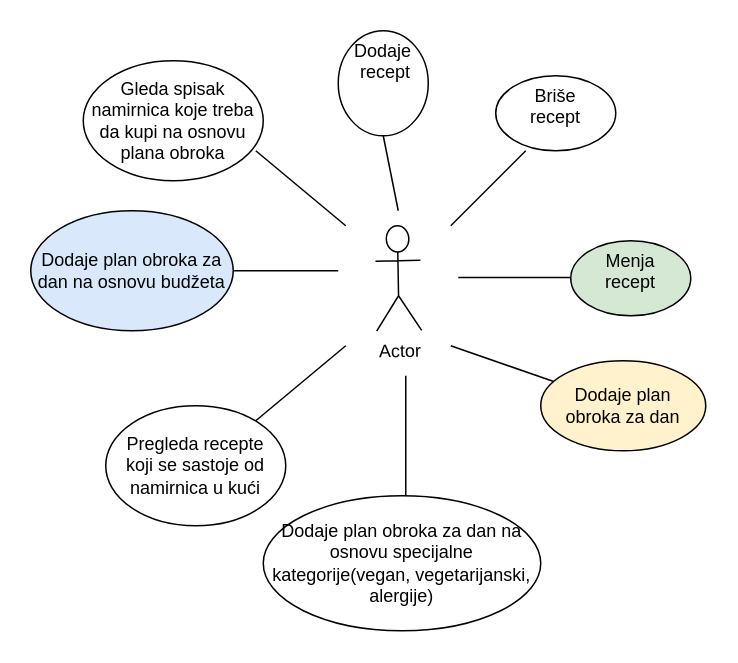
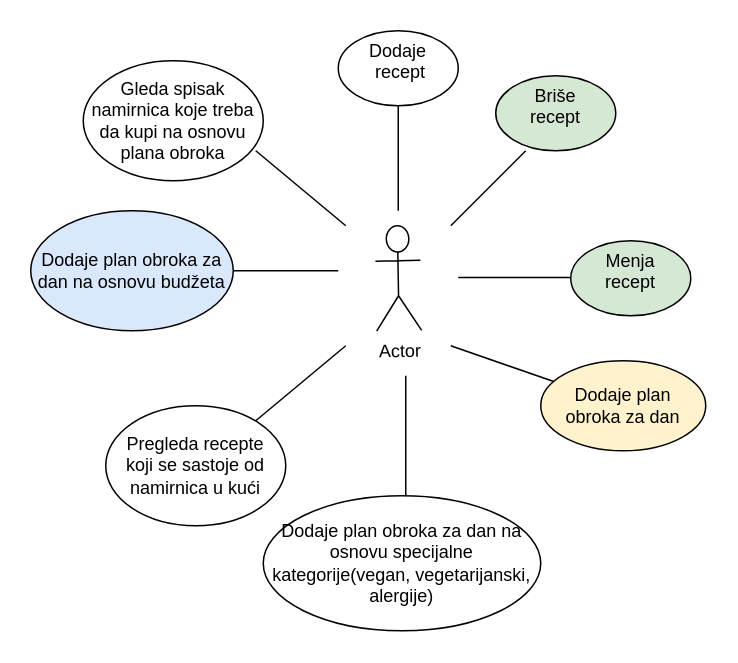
  <mxCell id="0" />
  <mxCell id="1" parent="0" />
  <mxCell id="2" value="Actor" style="shape=umlActor;verticalLabelPosition=bottom;verticalAlign=top;html=1;outlineConnect=0;rotation=-1;" vertex="1" parent="1"><mxGeometry x="250" y="150" width="30" height="70" as="geometry" /></mxCell>
- <mxCell id="3" value="Dodaje&lt;div&gt;&amp;nbsp;recept&lt;/div&gt;" style="ellipse;whiteSpace=wrap;html=1;verticalAlign=top;" vertex="1" parent="1"><mxGeometry x="225" y="20" width="60" height="70" as="geometry" /></mxCell>
+ <mxCell id="3" value="Dodaje&lt;div&gt;&amp;nbsp;recept&lt;/div&gt;" style="ellipse;whiteSpace=wrap;html=1;verticalAlign=top;" vertex="1" parent="1"><mxGeometry x="225" y="20" width="80" height="50" as="geometry" /></mxCell>
  <mxCell id="4" value="" style="endArrow=none;html=1;rounded=0;entryX=0.5;entryY=1;entryDx=0;entryDy=0;" edge="1" parent="1" target="3"><mxGeometry width="50" height="50" relative="1" as="geometry"><mxPoint x="265" y="140" as="sourcePoint" /><mxPoint x="260" y="80" as="targetPoint" /></mxGeometry></mxCell>
  <mxCell id="5" value="" style="endArrow=none;html=1;rounded=0;" edge="1" parent="1"><mxGeometry width="50" height="50" relative="1" as="geometry"><mxPoint x="300" y="150" as="sourcePoint" /><mxPoint x="350" y="100" as="targetPoint" /></mxGeometry></mxCell>
- <mxCell id="6" value="Briše&lt;div&gt;recept&lt;/div&gt;&lt;div&gt;&lt;br&gt;&lt;/div&gt;" style="ellipse;whiteSpace=wrap;html=1;verticalAlign=top;" vertex="1" parent="1"><mxGeometry x="330" y="50" width="80" height="50" as="geometry" /></mxCell>
+ <mxCell id="6" value="Briše&lt;div&gt;recept&lt;/div&gt;&lt;div&gt;&lt;br&gt;&lt;/div&gt;" style="ellipse;whiteSpace=wrap;html=1;verticalAlign=top;fillColor=#d5e8d4;" vertex="1" parent="1"><mxGeometry x="330" y="50" width="80" height="50" as="geometry" /></mxCell>
  <mxCell id="7" value="" style="endArrow=none;html=1;rounded=0;" edge="1" parent="1"><mxGeometry width="50" height="50" relative="1" as="geometry"><mxPoint x="305" y="184.5" as="sourcePoint" /><mxPoint x="380" y="184.5" as="targetPoint" /></mxGeometry></mxCell>
  <mxCell id="8" value="&lt;div&gt;Menja&lt;/div&gt;&lt;div&gt;recept&lt;/div&gt;&lt;div&gt;&lt;br&gt;&lt;/div&gt;" style="ellipse;whiteSpace=wrap;html=1;verticalAlign=top;fillColor=#d5e8d4;" vertex="1" parent="1"><mxGeometry x="380" y="160" width="80" height="50" as="geometry" /></mxCell>
  <mxCell id="9" value="" style="endArrow=none;html=1;rounded=0;" edge="1" parent="1" target="10"><mxGeometry width="50" height="50" relative="1" as="geometry"><mxPoint x="300" y="230" as="sourcePoint" /><mxPoint x="360" y="280" as="targetPoint" /></mxGeometry></mxCell>
  <mxCell id="10" value="Dodaje plan&lt;div&gt;obroka za dan&lt;/div&gt;" style="ellipse;whiteSpace=wrap;html=1;fillColor=#fff2cc;" vertex="1" parent="1"><mxGeometry x="360" y="240" width="110" height="60" as="geometry" /></mxCell>
  <mxCell id="11" value="" style="endArrow=none;html=1;rounded=0;" edge="1" parent="1"><mxGeometry width="50" height="50" relative="1" as="geometry"><mxPoint x="270" y="250" as="sourcePoint" /><mxPoint x="270" y="330" as="targetPoint" /></mxGeometry></mxCell>
  <mxCell id="12" value="Dodaje plan obroka za dan na osnovu specijalne kategorije(vegan, vegetarijanski, alergije)" style="ellipse;whiteSpace=wrap;html=1;" vertex="1" parent="1"><mxGeometry x="175" y="330" width="185" height="90" as="geometry" /></mxCell>
  <mxCell id="13" value="" style="endArrow=none;html=1;rounded=0;" edge="1" parent="1"><mxGeometry width="50" height="50" relative="1" as="geometry"><mxPoint x="170" y="280" as="sourcePoint" /><mxPoint x="230" y="230" as="targetPoint" /></mxGeometry></mxCell>
  <mxCell id="14" value="Pregleda recepte&lt;div&gt;koji se sastoje od&lt;/div&gt;&lt;div&gt;namirnica u kući&lt;/div&gt;" style="ellipse;whiteSpace=wrap;html=1;" vertex="1" parent="1"><mxGeometry x="70" y="270" width="120" height="80" as="geometry" /></mxCell>
  <mxCell id="15" value="" style="endArrow=none;html=1;rounded=0;" edge="1" parent="1"><mxGeometry width="50" height="50" relative="1" as="geometry"><mxPoint x="120" y="180" as="sourcePoint" /><mxPoint x="225" y="180" as="targetPoint" /></mxGeometry></mxCell>
  <mxCell id="16" value="Dodaje plan obroka za dan na osnovu budžeta" style="ellipse;whiteSpace=wrap;html=1;fillColor=#dae8fc;" vertex="1" parent="1"><mxGeometry x="20" y="140" width="135" height="80" as="geometry" /></mxCell>
  <mxCell id="17" value="" style="endArrow=none;html=1;rounded=0;" edge="1" parent="1"><mxGeometry width="50" height="50" relative="1" as="geometry"><mxPoint x="170" y="100" as="sourcePoint" /><mxPoint x="230" y="150" as="targetPoint" /></mxGeometry></mxCell>
  <mxCell id="18" value="Gleda spisak namirnica koje treba da kupi na osnovu plana obroka" style="ellipse;whiteSpace=wrap;html=1;" vertex="1" parent="1"><mxGeometry x="55" y="40" width="120" height="80" as="geometry" /></mxCell>
